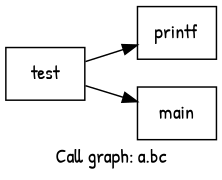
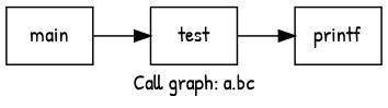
  digraph {
    fontname="Patrick Hand"
    label="Call graph: a.bc"
    rankdir=LR
    node [fontname="Patrick Hand" shape=record]
    edge [fontname="Patrick Hand"]
    n1 [label="{test}"]
    n2 [label="{printf}"]
    n3 [label="{main}"]
    n1 -> n2
-   n1 -> n3
+   n3 -> n1
  }
